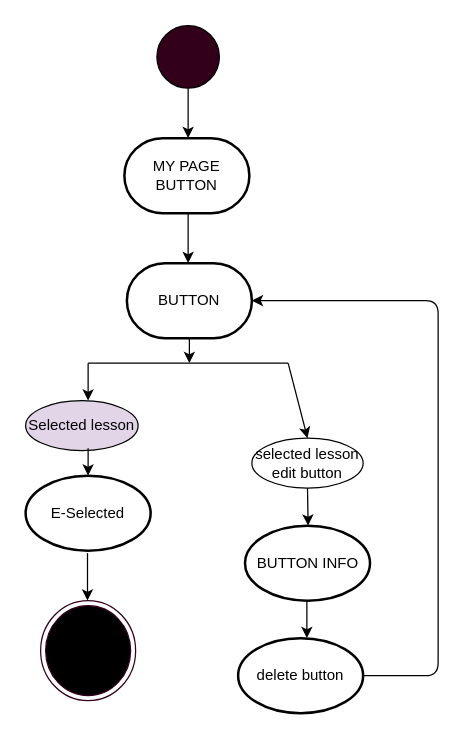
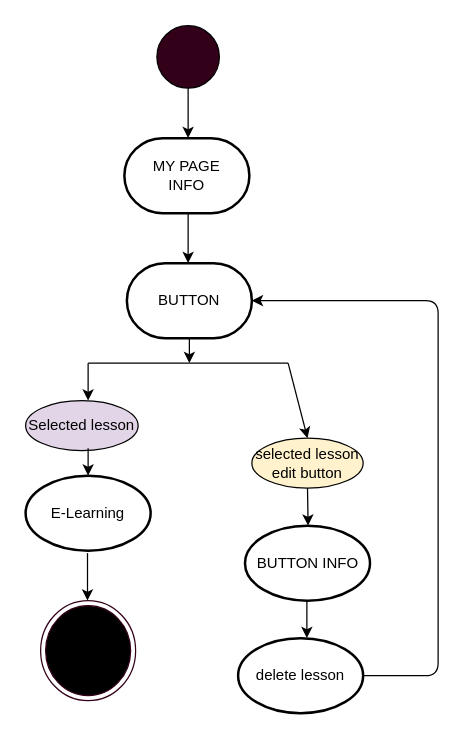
  <mxCell id="0" />
  <mxCell id="1" parent="0" />
  <mxCell id="2" value="" style="ellipse;whiteSpace=wrap;html=1;aspect=fixed;fillColor=#33001A;" vertex="1" parent="1"><mxGeometry x="125" y="20" width="50" height="50" as="geometry" /></mxCell>
- <mxCell id="3" value="MY PAGE&lt;br&gt;BUTTON" style="strokeWidth=2;html=1;shape=mxgraph.flowchart.terminator;whiteSpace=wrap;" vertex="1" parent="1"><mxGeometry x="99" y="110" width="100" height="60" as="geometry" /></mxCell>
+ <mxCell id="3" value="MY PAGE&lt;br&gt;INFO" style="strokeWidth=2;html=1;shape=mxgraph.flowchart.terminator;whiteSpace=wrap;" vertex="1" parent="1"><mxGeometry x="99" y="110" width="100" height="60" as="geometry" /></mxCell>
  <mxCell id="4" value="BUTTON" style="strokeWidth=2;html=1;shape=mxgraph.flowchart.terminator;whiteSpace=wrap;" vertex="1" parent="1"><mxGeometry x="101" y="210" width="100" height="60" as="geometry" /></mxCell>
  <mxCell id="5" value="" style="endArrow=none;html=1;" edge="1" parent="1"><mxGeometry width="50" height="50" relative="1" as="geometry"><mxPoint x="70" y="290" as="sourcePoint" /><mxPoint x="230" y="290" as="targetPoint" /></mxGeometry></mxCell>
  <mxCell id="6" value="" style="endArrow=classic;html=1;" edge="1" parent="1"><mxGeometry width="50" height="50" relative="1" as="geometry"><mxPoint x="70" y="290" as="sourcePoint" /><mxPoint x="70" y="320" as="targetPoint" /></mxGeometry></mxCell>
  <mxCell id="7" value="" style="endArrow=classic;html=1;entryX=0.5;entryY=0;entryDx=0;entryDy=0;" edge="1" parent="1" target="12"><mxGeometry width="50" height="50" relative="1" as="geometry"><mxPoint x="230" y="290" as="sourcePoint" /><mxPoint x="230" y="350" as="targetPoint" /></mxGeometry></mxCell>
  <mxCell id="8" value="" style="endArrow=classic;html=1;" edge="1" parent="1"><mxGeometry width="50" height="50" relative="1" as="geometry"><mxPoint x="150" y="70" as="sourcePoint" /><mxPoint x="150" y="110" as="targetPoint" /></mxGeometry></mxCell>
  <mxCell id="9" value="" style="endArrow=classic;html=1;" edge="1" parent="1"><mxGeometry width="50" height="50" relative="1" as="geometry"><mxPoint x="150" y="170" as="sourcePoint" /><mxPoint x="150" y="210" as="targetPoint" /></mxGeometry></mxCell>
  <mxCell id="10" value="" style="endArrow=classic;html=1;" edge="1" parent="1"><mxGeometry width="50" height="50" relative="1" as="geometry"><mxPoint x="151" y="270" as="sourcePoint" /><mxPoint x="151" y="290" as="targetPoint" /></mxGeometry></mxCell>
  <mxCell id="11" value="Selected lesson" style="ellipse;whiteSpace=wrap;html=1;fillColor=#e1d5e7;" vertex="1" parent="1"><mxGeometry x="20" y="320" width="90" height="40" as="geometry" /></mxCell>
- <mxCell id="12" value="selected lesson edit button" style="ellipse;whiteSpace=wrap;html=1;" vertex="1" parent="1"><mxGeometry x="201" y="350" width="89" height="40" as="geometry" /></mxCell>
- <mxCell id="13" value="E-Selected" style="strokeWidth=2;html=1;shape=mxgraph.flowchart.start_1;whiteSpace=wrap;" vertex="1" parent="1"><mxGeometry x="20" y="380" width="100" height="60" as="geometry" /></mxCell>
+ <mxCell id="12" value="selected lesson edit button" style="ellipse;whiteSpace=wrap;html=1;fillColor=#fff2cc;" vertex="1" parent="1"><mxGeometry x="201" y="350" width="89" height="40" as="geometry" /></mxCell>
+ <mxCell id="13" value="E-Learning" style="strokeWidth=2;html=1;shape=mxgraph.flowchart.start_1;whiteSpace=wrap;" vertex="1" parent="1"><mxGeometry x="20" y="380" width="100" height="60" as="geometry" /></mxCell>
  <mxCell id="14" value="" style="endArrow=classic;html=1;" edge="1" parent="1"><mxGeometry width="50" height="50" relative="1" as="geometry"><mxPoint x="70" y="358" as="sourcePoint" /><mxPoint x="70" y="380" as="targetPoint" /></mxGeometry></mxCell>
  <mxCell id="15" value="BUTTON INFO" style="strokeWidth=2;html=1;shape=mxgraph.flowchart.start_1;whiteSpace=wrap;" vertex="1" parent="1"><mxGeometry x="195.5" y="420" width="100" height="60" as="geometry" /></mxCell>
  <mxCell id="16" value="" style="endArrow=classic;html=1;exitX=0.658;exitY=0.955;exitDx=0;exitDy=0;exitPerimeter=0;" edge="1" parent="1"><mxGeometry width="50" height="50" relative="1" as="geometry"><mxPoint x="245.5" y="390" as="sourcePoint" /><mxPoint x="246" y="420" as="targetPoint" /></mxGeometry></mxCell>
  <mxCell id="17" value="" style="endArrow=classic;html=1;" edge="1" parent="1"><mxGeometry width="50" height="50" relative="1" as="geometry"><mxPoint x="245" y="480" as="sourcePoint" /><mxPoint x="245" y="510" as="targetPoint" /></mxGeometry></mxCell>
  <mxCell id="18" value="" style="endArrow=classic;html=1;entryX=1;entryY=0.5;entryDx=0;entryDy=0;entryPerimeter=0;" edge="1" parent="1" target="4"><mxGeometry width="50" height="50" relative="1" as="geometry"><mxPoint x="290" y="540" as="sourcePoint" /><mxPoint x="150" y="290" as="targetPoint" /><Array as="points"><mxPoint x="350" y="540" /><mxPoint x="350" y="240" /></Array></mxGeometry></mxCell>
  <mxCell id="19" value="" style="endArrow=classic;html=1;entryX=0.5;entryY=0;entryDx=0;entryDy=0;" edge="1" parent="1"><mxGeometry width="50" height="50" relative="1" as="geometry"><mxPoint x="69.5" y="442" as="sourcePoint" /><mxPoint x="69.5" y="480" as="targetPoint" /></mxGeometry></mxCell>
  <mxCell id="20" value="" style="ellipse;html=1;shape=endState;fillColor=#000000;strokeColor=#33001A;" vertex="1" parent="1"><mxGeometry x="32" y="480" width="76" height="80" as="geometry" /></mxCell>
- <mxCell id="21" value="delete button" style="strokeWidth=2;html=1;shape=mxgraph.flowchart.start_1;whiteSpace=wrap;" vertex="1" parent="1"><mxGeometry x="190" y="510" width="100" height="60" as="geometry" /></mxCell>
+ <mxCell id="21" value="delete lesson" style="strokeWidth=2;html=1;shape=mxgraph.flowchart.start_1;whiteSpace=wrap;" vertex="1" parent="1"><mxGeometry x="190" y="510" width="100" height="60" as="geometry" /></mxCell>
